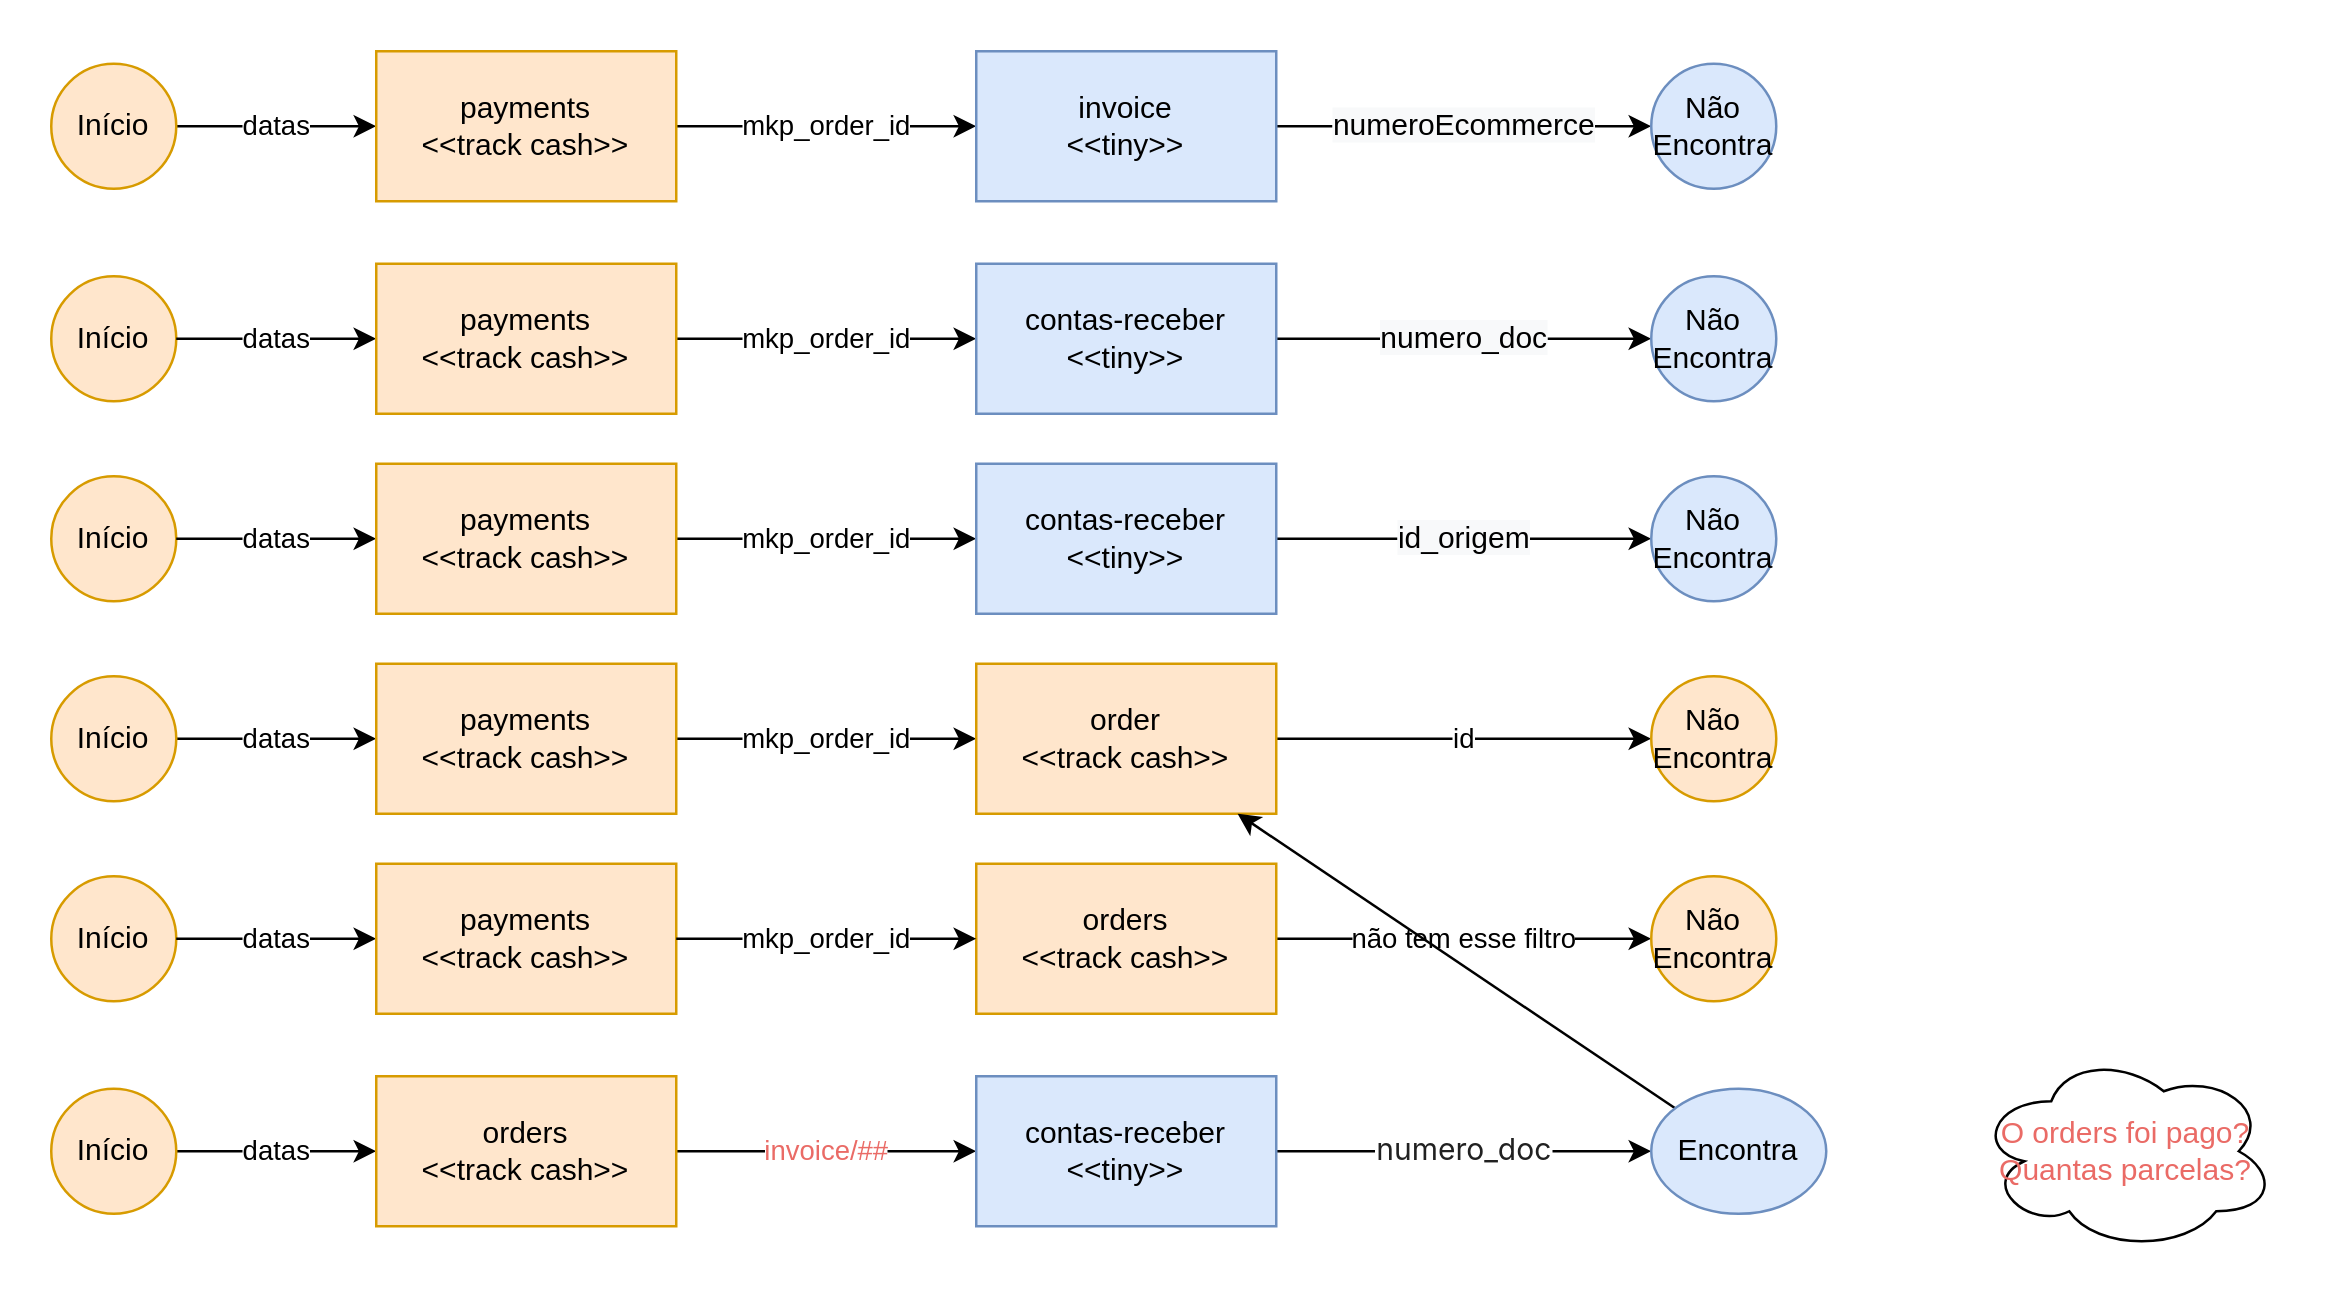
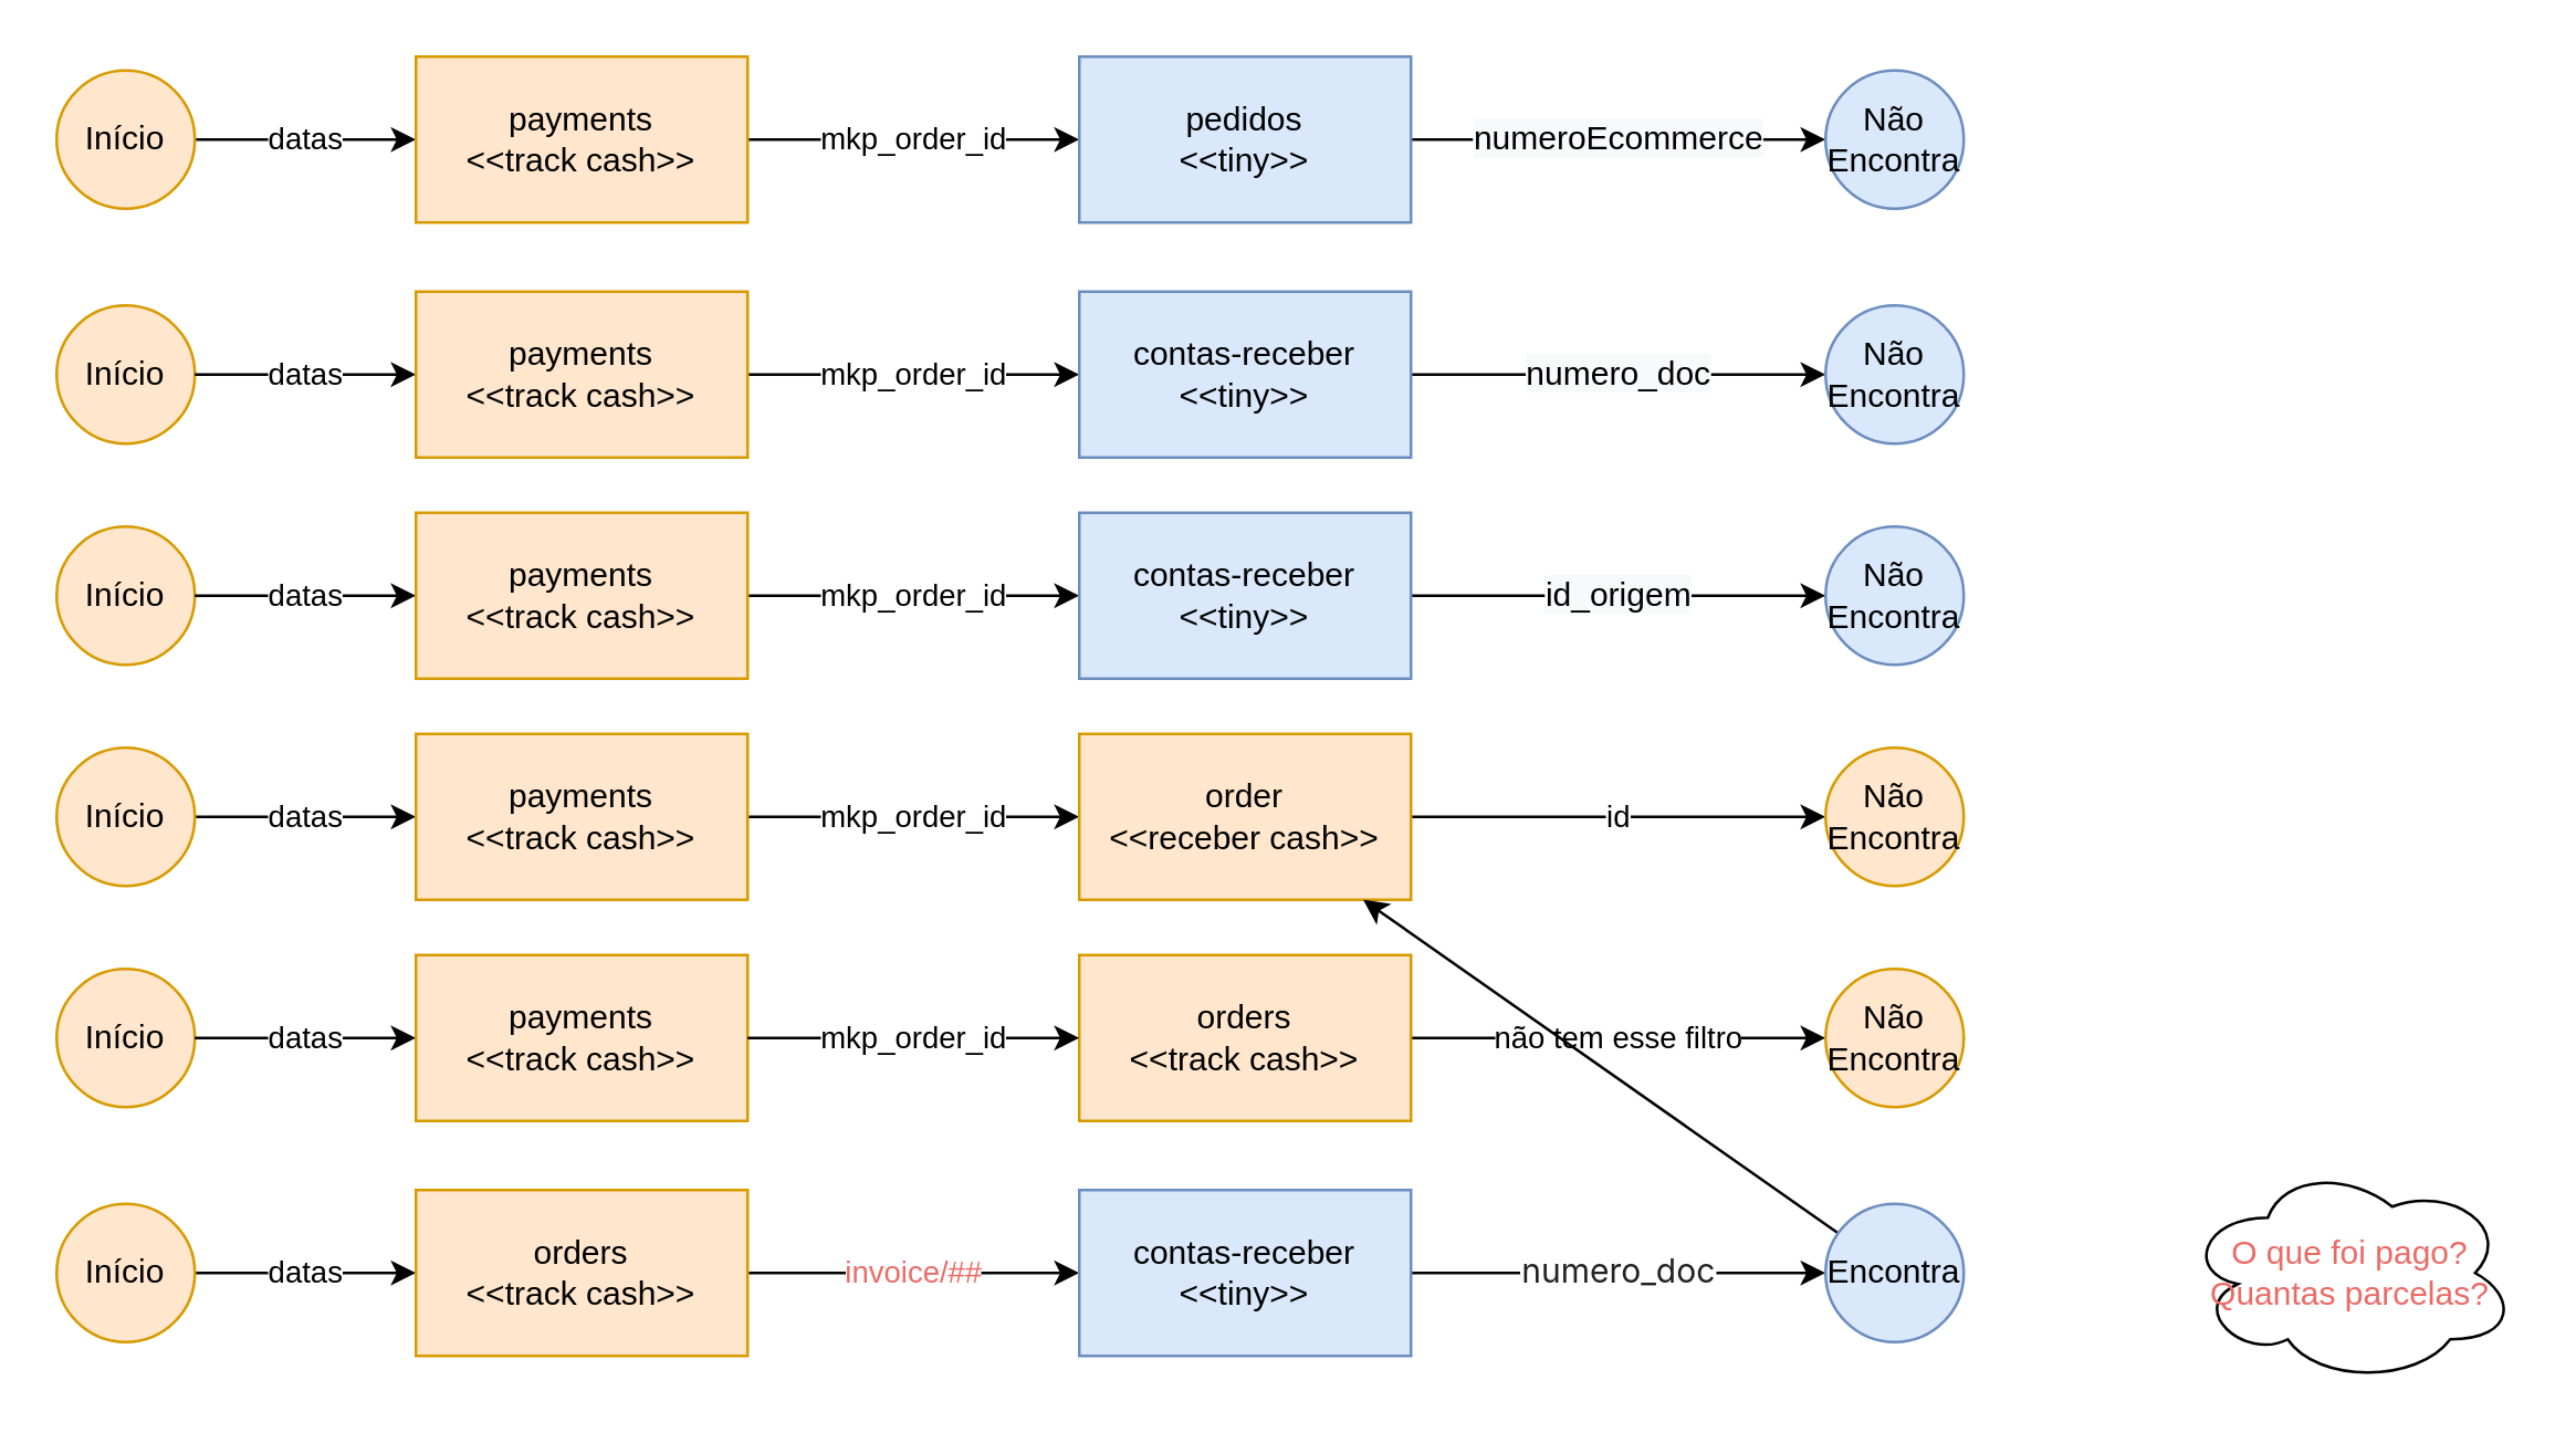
  <mxCell id="0" />
  <mxCell id="1" parent="0" />
  <mxCell id="2" value="datas" style="edgeStyle=orthogonalEdgeStyle;rounded=0;orthogonalLoop=1;jettySize=auto;html=1;" parent="1" source="3" target="7" edge="1"><mxGeometry relative="1" as="geometry" /></mxCell>
  <mxCell id="3" value="Início" style="ellipse;whiteSpace=wrap;html=1;aspect=fixed;fillColor=#ffe6cc;strokeColor=#d79b00;" parent="1" vertex="1"><mxGeometry x="20" y="25" width="50" height="50" as="geometry" /></mxCell>
  <mxCell id="4" value="mkp_order_id" style="edgeStyle=orthogonalEdgeStyle;rounded=0;orthogonalLoop=1;jettySize=auto;html=1;" parent="1" source="7" target="9" edge="1"><mxGeometry relative="1" as="geometry" /></mxCell>
  <mxCell id="5" value="mkp_order_id" style="edgeStyle=none;rounded=0;orthogonalLoop=1;jettySize=auto;html=1;" parent="1" source="24" target="13" edge="1"><mxGeometry relative="1" as="geometry" /></mxCell>
  <mxCell id="6" value="mkp_order_id" style="rounded=0;orthogonalLoop=1;jettySize=auto;html=1;" parent="1" source="21" target="17" edge="1"><mxGeometry relative="1" as="geometry" /></mxCell>
  <mxCell id="7" value="payments&lt;br&gt;&amp;lt;&amp;lt;track cash&amp;gt;&amp;gt;" style="rounded=0;whiteSpace=wrap;html=1;fillColor=#ffe6cc;strokeColor=#d79b00;" parent="1" vertex="1"><mxGeometry x="150" y="20" width="120" height="60" as="geometry" /></mxCell>
  <mxCell id="8" value="&lt;span style=&quot;font-size: 12px ; background-color: rgb(248 , 249 , 250)&quot;&gt;numeroEcommerce&lt;/span&gt;" style="edgeStyle=orthogonalEdgeStyle;rounded=0;orthogonalLoop=1;jettySize=auto;html=1;" parent="1" source="9" target="10" edge="1"><mxGeometry relative="1" as="geometry" /></mxCell>
- <mxCell id="9" value="invoice&lt;br&gt;&amp;lt;&amp;lt;tiny&amp;gt;&amp;gt;" style="rounded=0;whiteSpace=wrap;html=1;fillColor=#dae8fc;strokeColor=#6c8ebf;" parent="1" vertex="1"><mxGeometry x="390" y="20" width="120" height="60" as="geometry" /></mxCell>
+ <mxCell id="9" value="pedidos&lt;br&gt;&amp;lt;&amp;lt;tiny&amp;gt;&amp;gt;" style="rounded=0;whiteSpace=wrap;html=1;fillColor=#dae8fc;strokeColor=#6c8ebf;" parent="1" vertex="1"><mxGeometry x="390" y="20" width="120" height="60" as="geometry" /></mxCell>
  <mxCell id="10" value="Não Encontra" style="ellipse;whiteSpace=wrap;html=1;aspect=fixed;fillColor=#dae8fc;strokeColor=#6c8ebf;" parent="1" vertex="1"><mxGeometry x="660" y="25" width="50" height="50" as="geometry" /></mxCell>
  <mxCell id="11" value="&lt;span style=&quot;font-size: 12px ; background-color: rgb(248 , 249 , 250)&quot;&gt;numero_doc&lt;/span&gt;" style="edgeStyle=orthogonalEdgeStyle;rounded=0;orthogonalLoop=1;jettySize=auto;html=1;" parent="1" source="13" target="14" edge="1"><mxGeometry relative="1" as="geometry" /></mxCell>
  <mxCell id="12" value="&lt;span style=&quot;font-size: 12px ; background-color: rgb(248 , 249 , 250)&quot;&gt;id_origem&lt;/span&gt;" style="rounded=0;orthogonalLoop=1;jettySize=auto;html=1;" parent="1" source="29" target="15" edge="1"><mxGeometry relative="1" as="geometry" /></mxCell>
  <mxCell id="13" value="contas-receber&lt;br&gt;&amp;lt;&amp;lt;tiny&amp;gt;&amp;gt;" style="rounded=0;whiteSpace=wrap;html=1;fillColor=#dae8fc;strokeColor=#6c8ebf;" parent="1" vertex="1"><mxGeometry x="390" y="105" width="120" height="60" as="geometry" /></mxCell>
  <mxCell id="14" value="Não Encontra" style="ellipse;whiteSpace=wrap;html=1;aspect=fixed;fillColor=#dae8fc;strokeColor=#6c8ebf;" parent="1" vertex="1"><mxGeometry x="660" y="110" width="50" height="50" as="geometry" /></mxCell>
  <mxCell id="15" value="Não Encontra" style="ellipse;whiteSpace=wrap;html=1;aspect=fixed;fillColor=#dae8fc;strokeColor=#6c8ebf;" parent="1" vertex="1"><mxGeometry x="660" y="190" width="50" height="50" as="geometry" /></mxCell>
  <mxCell id="16" value="id" style="edgeStyle=none;rounded=0;orthogonalLoop=1;jettySize=auto;html=1;" parent="1" source="17" target="18" edge="1"><mxGeometry relative="1" as="geometry" /></mxCell>
- <mxCell id="17" value="order&lt;br&gt;&amp;lt;&amp;lt;track cash&amp;gt;&amp;gt;" style="rounded=0;whiteSpace=wrap;html=1;fillColor=#ffe6cc;strokeColor=#d79b00;" parent="1" vertex="1"><mxGeometry x="390" y="265" width="120" height="60" as="geometry" /></mxCell>
+ <mxCell id="17" value="order&lt;br&gt;&amp;lt;&amp;lt;receber cash&amp;gt;&amp;gt;" style="rounded=0;whiteSpace=wrap;html=1;fillColor=#ffe6cc;strokeColor=#d79b00;" parent="1" vertex="1"><mxGeometry x="390" y="265" width="120" height="60" as="geometry" /></mxCell>
  <mxCell id="18" value="Não Encontra" style="ellipse;whiteSpace=wrap;html=1;aspect=fixed;fillColor=#ffe6cc;strokeColor=#d79b00;" parent="1" vertex="1"><mxGeometry x="660" y="270" width="50" height="50" as="geometry" /></mxCell>
  <mxCell id="19" value="datas" style="edgeStyle=none;rounded=0;orthogonalLoop=1;jettySize=auto;html=1;" parent="1" source="20" target="21" edge="1"><mxGeometry relative="1" as="geometry" /></mxCell>
  <mxCell id="20" value="Início" style="ellipse;whiteSpace=wrap;html=1;aspect=fixed;fillColor=#ffe6cc;strokeColor=#d79b00;" parent="1" vertex="1"><mxGeometry x="20" y="270" width="50" height="50" as="geometry" /></mxCell>
  <mxCell id="21" value="payments&lt;br&gt;&amp;lt;&amp;lt;track cash&amp;gt;&amp;gt;" style="rounded=0;whiteSpace=wrap;html=1;fillColor=#ffe6cc;strokeColor=#d79b00;" parent="1" vertex="1"><mxGeometry x="150" y="265" width="120" height="60" as="geometry" /></mxCell>
  <mxCell id="22" value="Início" style="ellipse;whiteSpace=wrap;html=1;aspect=fixed;fillColor=#ffe6cc;strokeColor=#d79b00;" parent="1" vertex="1"><mxGeometry x="20" y="110" width="50" height="50" as="geometry" /></mxCell>
  <mxCell id="23" value="datas" style="edgeStyle=orthogonalEdgeStyle;rounded=0;orthogonalLoop=1;jettySize=auto;html=1;" parent="1" source="22" target="24" edge="1"><mxGeometry relative="1" as="geometry" /></mxCell>
  <mxCell id="24" value="payments&lt;br&gt;&amp;lt;&amp;lt;track cash&amp;gt;&amp;gt;" style="rounded=0;whiteSpace=wrap;html=1;fillColor=#ffe6cc;strokeColor=#d79b00;" parent="1" vertex="1"><mxGeometry x="150" y="105" width="120" height="60" as="geometry" /></mxCell>
  <mxCell id="25" value="Início" style="ellipse;whiteSpace=wrap;html=1;aspect=fixed;fillColor=#ffe6cc;strokeColor=#d79b00;" parent="1" vertex="1"><mxGeometry x="20" y="190" width="50" height="50" as="geometry" /></mxCell>
  <mxCell id="26" value="datas" style="edgeStyle=orthogonalEdgeStyle;rounded=0;orthogonalLoop=1;jettySize=auto;html=1;" parent="1" source="25" target="28" edge="1"><mxGeometry relative="1" as="geometry" /></mxCell>
  <mxCell id="27" value="mkp_order_id" style="edgeStyle=none;rounded=0;orthogonalLoop=1;jettySize=auto;html=1;" parent="1" source="28" target="29" edge="1"><mxGeometry relative="1" as="geometry" /></mxCell>
  <mxCell id="28" value="payments&lt;br&gt;&amp;lt;&amp;lt;track cash&amp;gt;&amp;gt;" style="rounded=0;whiteSpace=wrap;html=1;fillColor=#ffe6cc;strokeColor=#d79b00;" parent="1" vertex="1"><mxGeometry x="150" y="185" width="120" height="60" as="geometry" /></mxCell>
  <mxCell id="29" value="contas-receber&lt;br&gt;&amp;lt;&amp;lt;tiny&amp;gt;&amp;gt;" style="rounded=0;whiteSpace=wrap;html=1;fillColor=#dae8fc;strokeColor=#6c8ebf;" parent="1" vertex="1"><mxGeometry x="390" y="185" width="120" height="60" as="geometry" /></mxCell>
  <mxCell id="30" value="não tem esse filtro" style="edgeStyle=none;rounded=0;orthogonalLoop=1;jettySize=auto;html=1;" parent="1" source="31" target="36" edge="1"><mxGeometry relative="1" as="geometry" /></mxCell>
  <mxCell id="31" value="orders&lt;br&gt;&amp;lt;&amp;lt;track cash&amp;gt;&amp;gt;" style="rounded=0;whiteSpace=wrap;html=1;fillColor=#ffe6cc;strokeColor=#d79b00;" parent="1" vertex="1"><mxGeometry x="390" y="345" width="120" height="60" as="geometry" /></mxCell>
  <mxCell id="32" value="Início" style="ellipse;whiteSpace=wrap;html=1;aspect=fixed;fillColor=#ffe6cc;strokeColor=#d79b00;" parent="1" vertex="1"><mxGeometry x="20" y="350" width="50" height="50" as="geometry" /></mxCell>
  <mxCell id="33" value="datas" style="edgeStyle=none;rounded=0;orthogonalLoop=1;jettySize=auto;html=1;" parent="1" source="32" target="34" edge="1"><mxGeometry relative="1" as="geometry" /></mxCell>
  <mxCell id="34" value="payments&lt;br&gt;&amp;lt;&amp;lt;track cash&amp;gt;&amp;gt;" style="rounded=0;whiteSpace=wrap;html=1;fillColor=#ffe6cc;strokeColor=#d79b00;" parent="1" vertex="1"><mxGeometry x="150" y="345" width="120" height="60" as="geometry" /></mxCell>
  <mxCell id="35" value="mkp_order_id" style="rounded=0;orthogonalLoop=1;jettySize=auto;html=1;" parent="1" source="34" edge="1"><mxGeometry relative="1" as="geometry"><mxPoint x="390" y="375" as="targetPoint" /></mxGeometry></mxCell>
  <mxCell id="36" value="Não Encontra" style="ellipse;whiteSpace=wrap;html=1;aspect=fixed;fillColor=#ffe6cc;strokeColor=#d79b00;" parent="1" vertex="1"><mxGeometry x="660" y="350" width="50" height="50" as="geometry" /></mxCell>
  <mxCell id="37" value="datas" style="edgeStyle=none;rounded=0;orthogonalLoop=1;jettySize=auto;html=1;" parent="1" source="38" target="40" edge="1"><mxGeometry relative="1" as="geometry" /></mxCell>
  <mxCell id="38" value="Início" style="ellipse;whiteSpace=wrap;html=1;aspect=fixed;fillColor=#ffe6cc;strokeColor=#d79b00;" parent="1" vertex="1"><mxGeometry x="20" y="435" width="50" height="50" as="geometry" /></mxCell>
  <mxCell id="39" value="invoice/##" style="edgeStyle=none;rounded=0;orthogonalLoop=1;jettySize=auto;html=1;fontColor=#EA6B66;" parent="1" source="40" target="42" edge="1"><mxGeometry relative="1" as="geometry" /></mxCell>
  <mxCell id="40" value="orders&lt;br&gt;&amp;lt;&amp;lt;track cash&amp;gt;&amp;gt;" style="rounded=0;whiteSpace=wrap;html=1;fillColor=#ffe6cc;strokeColor=#d79b00;" parent="1" vertex="1"><mxGeometry x="150" y="430" width="120" height="60" as="geometry" /></mxCell>
  <mxCell id="41" value="&lt;span style=&quot;color: rgb(33 , 33 , 33) ; font-family: &amp;#34;inter&amp;#34; , &amp;#34;opensans&amp;#34; , &amp;#34;helvetica&amp;#34; , &amp;#34;arial&amp;#34; , sans-serif ; font-size: 12px ; text-align: left&quot;&gt;numero_doc&lt;/span&gt;" style="edgeStyle=none;rounded=0;orthogonalLoop=1;jettySize=auto;html=1;fontColor=#EA6B66;" parent="1" source="42" target="45" edge="1"><mxGeometry relative="1" as="geometry" /></mxCell>
  <mxCell id="42" value="contas-receber&lt;br&gt;&amp;lt;&amp;lt;tiny&amp;gt;&amp;gt;" style="rounded=0;whiteSpace=wrap;html=1;fillColor=#dae8fc;strokeColor=#6c8ebf;" parent="1" vertex="1"><mxGeometry x="390" y="430" width="120" height="60" as="geometry" /></mxCell>
- <mxCell id="43" value="O orders foi pago?&lt;br&gt;Quantas parcelas?" style="ellipse;shape=cloud;whiteSpace=wrap;html=1;fontColor=#EA6B66;" parent="1" vertex="1"><mxGeometry x="790" y="420" width="120" height="80" as="geometry" /></mxCell>
+ <mxCell id="43" value="O que foi pago?&lt;br&gt;Quantas parcelas?" style="ellipse;shape=cloud;whiteSpace=wrap;html=1;fontColor=#EA6B66;" parent="1" vertex="1"><mxGeometry x="790" y="420" width="120" height="80" as="geometry" /></mxCell>
  <mxCell id="44" value="" style="edgeStyle=none;rounded=0;orthogonalLoop=1;jettySize=auto;html=1;fontColor=#EA6B66;" parent="1" source="45" target="17" edge="1"><mxGeometry relative="1" as="geometry" /></mxCell>
- <mxCell id="45" value="Encontra" style="ellipse;whiteSpace=wrap;html=1;aspect=fixed;fillColor=#dae8fc;strokeColor=#6c8ebf;" parent="1" vertex="1"><mxGeometry x="660" y="435" width="70" height="50" as="geometry" /></mxCell>
+ <mxCell id="45" value="Encontra" style="ellipse;whiteSpace=wrap;html=1;aspect=fixed;fillColor=#dae8fc;strokeColor=#6c8ebf;" parent="1" vertex="1"><mxGeometry x="660" y="435" width="50" height="50" as="geometry" /></mxCell>
